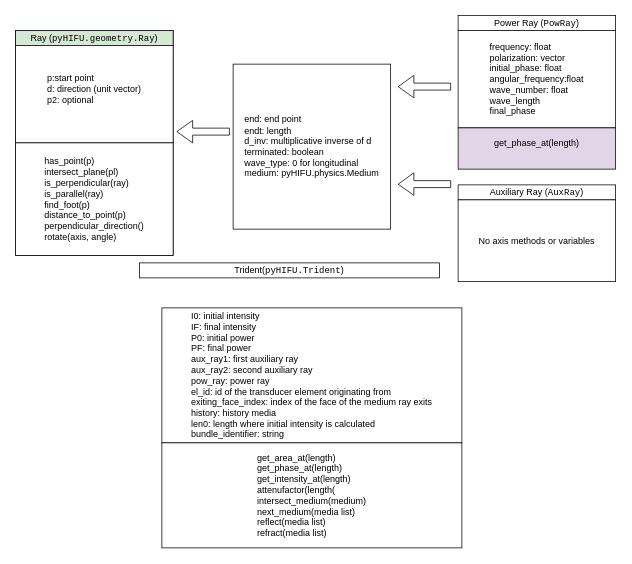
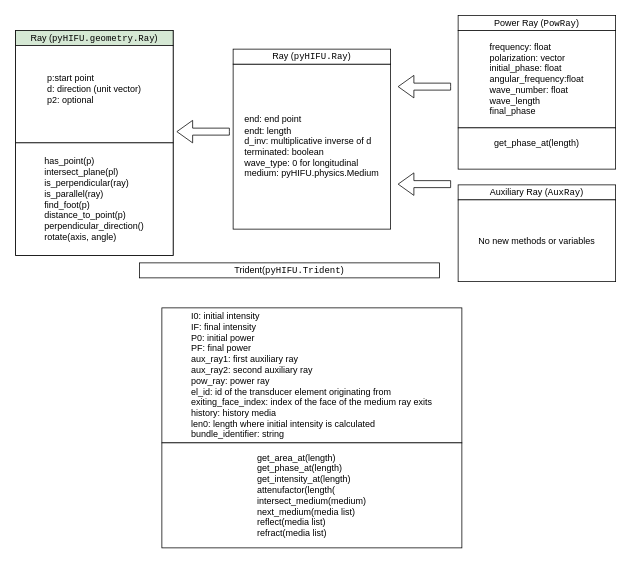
  <mxCell id="0" />
  <mxCell id="1" parent="0" />
  <mxCell id="2" value="" style="rounded=0;whiteSpace=wrap;html=1;" vertex="1" parent="1"><mxGeometry x="20" y="40" width="210" height="300" as="geometry" /></mxCell>
  <mxCell id="3" value="&lt;div align=&quot;left&quot;&gt;end: end point&lt;/div&gt;&lt;div align=&quot;left&quot;&gt;endt: length&lt;/div&gt;&lt;div align=&quot;left&quot;&gt;d_inv: &lt;span&gt;multiplicative inverse of d&lt;/span&gt;&lt;/div&gt;&lt;div align=&quot;left&quot;&gt;&lt;span&gt;terminated: boolean&lt;/span&gt;&lt;/div&gt;&lt;div align=&quot;left&quot;&gt;&lt;span&gt;wave_type: 0 for longitudinal&lt;/span&gt;&lt;/div&gt;&lt;div align=&quot;left&quot;&gt;&lt;span&gt;medium: pyHIFU.physics.Medium&lt;/span&gt;&lt;/div&gt;" style="rounded=0;whiteSpace=wrap;html=1;" vertex="1" parent="1"><mxGeometry x="310" y="85" width="210" height="220" as="geometry" /></mxCell>
  <mxCell id="4" value=" Ray (&lt;font face=&quot;Courier New&quot;&gt;pyHIFU.geometry.Ray&lt;/font&gt;)" style="rounded=0;whiteSpace=wrap;html=1;fillColor=#d5e8d4;" vertex="1" parent="1"><mxGeometry x="20" y="40" width="210" height="20" as="geometry" /></mxCell>
+ <mxCell id="5" value="Ray (&lt;font face=&quot;Courier New&quot;&gt;pyHIFU.Ray&lt;/font&gt;)" style="rounded=0;whiteSpace=wrap;html=1;" vertex="1" parent="1"><mxGeometry x="310" y="65" width="210" height="20" as="geometry" /></mxCell>
  <mxCell id="6" value="Power Ray (&lt;font face=&quot;Courier New&quot;&gt;PowRay&lt;/font&gt;)" style="rounded=0;whiteSpace=wrap;html=1;" vertex="1" parent="1"><mxGeometry x="610" y="20" width="210" height="20" as="geometry" /></mxCell>
  <mxCell id="7" value="" style="html=1;shadow=0;dashed=0;align=center;verticalAlign=middle;shape=mxgraph.arrows2.arrow;dy=0.69;dx=21;flipH=1;notch=0;" vertex="1" parent="1"><mxGeometry x="235" y="160" width="70" height="30" as="geometry" /></mxCell>
  <mxCell id="8" value="" style="html=1;shadow=0;dashed=0;align=center;verticalAlign=middle;shape=mxgraph.arrows2.arrow;dy=0.69;dx=21;flipH=1;notch=0;" vertex="1" parent="1"><mxGeometry x="530" y="100" width="70" height="30" as="geometry" /></mxCell>
  <mxCell id="9" value="Auxiliary Ray (&lt;font face=&quot;Courier New&quot;&gt;AuxRay&lt;/font&gt;)" style="rounded=0;whiteSpace=wrap;html=1;" vertex="1" parent="1"><mxGeometry x="610" y="246" width="210" height="20" as="geometry" /></mxCell>
  <mxCell id="10" value="" style="html=1;shadow=0;dashed=0;align=center;verticalAlign=middle;shape=mxgraph.arrows2.arrow;dy=0.69;dx=21;flipH=1;notch=0;" vertex="1" parent="1"><mxGeometry x="530" y="230" width="70" height="30" as="geometry" /></mxCell>
  <mxCell id="11" value="&lt;div align=&quot;left&quot;&gt;p:start point&lt;br&gt;&lt;/div&gt;&lt;div align=&quot;left&quot;&gt;d: direction (unit vector)&lt;/div&gt;&lt;div align=&quot;left&quot;&gt;p2: optional&lt;/div&gt;&lt;div align=&quot;left&quot;&gt;&lt;br&gt;&lt;/div&gt;" style="rounded=0;whiteSpace=wrap;html=1;" vertex="1" parent="1"><mxGeometry x="20" y="60" width="210" height="130" as="geometry" /></mxCell>
  <mxCell id="12" value="&lt;div align=&quot;left&quot;&gt;has_point(p)&lt;/div&gt;&lt;div align=&quot;left&quot;&gt;intersect_plane(pl)&lt;/div&gt;&lt;div align=&quot;left&quot;&gt;is_perpendicular(ray)&lt;/div&gt;&lt;div align=&quot;left&quot;&gt;is_parallel(ray)&lt;/div&gt;&lt;div align=&quot;left&quot;&gt;find_foot(p)&lt;/div&gt;&lt;div align=&quot;left&quot;&gt;distance_to_point(p)&lt;/div&gt;&lt;div align=&quot;left&quot;&gt;perpendicular_direction()&lt;/div&gt;&lt;div align=&quot;left&quot;&gt;rotate(axis, angle)&lt;br&gt;&lt;/div&gt;" style="rounded=0;whiteSpace=wrap;html=1;" vertex="1" parent="1"><mxGeometry x="20" y="190" width="210" height="150" as="geometry" /></mxCell>
  <mxCell id="13" value="&lt;div align=&quot;left&quot;&gt;frequency: float&lt;/div&gt;&lt;div align=&quot;left&quot;&gt;polarization: vector&lt;/div&gt;&lt;div align=&quot;left&quot;&gt;initial_phase: float&lt;/div&gt;&lt;div align=&quot;left&quot;&gt;angular_frequency:float&lt;/div&gt;&lt;div align=&quot;left&quot;&gt;wave_number: float&lt;/div&gt;&lt;div align=&quot;left&quot;&gt;wave_length&lt;/div&gt;&lt;div align=&quot;left&quot;&gt;final_phase&lt;br&gt;&lt;/div&gt;" style="rounded=0;whiteSpace=wrap;html=1;" vertex="1" parent="1"><mxGeometry x="610" y="40" width="210" height="130" as="geometry" /></mxCell>
- <mxCell id="14" value="&lt;div&gt;get_phase_at(length)&lt;/div&gt;&lt;div&gt;&lt;br&gt;&lt;/div&gt;" style="rounded=0;whiteSpace=wrap;html=1;fillColor=#e1d5e7;" vertex="1" parent="1"><mxGeometry x="610" y="170" width="210" height="55" as="geometry" /></mxCell>
- <mxCell id="15" value="No axis methods or variables" style="rounded=0;whiteSpace=wrap;html=1;" vertex="1" parent="1"><mxGeometry x="610" y="266" width="210" height="109" as="geometry" /></mxCell>
+ <mxCell id="14" value="&lt;div&gt;get_phase_at(length)&lt;/div&gt;&lt;div&gt;&lt;br&gt;&lt;/div&gt;" style="rounded=0;whiteSpace=wrap;html=1;" vertex="1" parent="1"><mxGeometry x="610" y="170" width="210" height="55" as="geometry" /></mxCell>
+ <mxCell id="15" value="No new methods or variables" style="rounded=0;whiteSpace=wrap;html=1;" vertex="1" parent="1"><mxGeometry x="610" y="266" width="210" height="109" as="geometry" /></mxCell>
  <mxCell id="16" value="&lt;div align=&quot;left&quot;&gt;Trident(&lt;font face=&quot;Courier New&quot;&gt;pyHIFU.Trident&lt;/font&gt;)&lt;/div&gt;" style="rounded=0;whiteSpace=wrap;html=1;" vertex="1" parent="1"><mxGeometry x="185" y="350" width="400" height="20" as="geometry" /></mxCell>
  <mxCell id="17" value="&lt;div align=&quot;left&quot;&gt;I0: initial intensity&lt;/div&gt;&lt;div align=&quot;left&quot;&gt;IF: final intensity&lt;/div&gt;&lt;div align=&quot;left&quot;&gt;P0: initial power&lt;/div&gt;&lt;div align=&quot;left&quot;&gt;PF: final power&lt;/div&gt;&lt;div align=&quot;left&quot;&gt;aux_ray1: first auxiliary ray&lt;/div&gt;&lt;div align=&quot;left&quot;&gt;aux_ray2: second auxiliary ray&lt;/div&gt;&lt;div align=&quot;left&quot;&gt;pow_ray: power ray&lt;/div&gt;&lt;div align=&quot;left&quot;&gt;el_id: id of the transducer element originating from&lt;/div&gt;&lt;div align=&quot;left&quot;&gt;exiting_face_index: index of the face of the medium ray exits&lt;/div&gt;&lt;div align=&quot;left&quot;&gt;history: history media&lt;/div&gt;&lt;div align=&quot;left&quot;&gt;len0: length where initial intensity is calculated&lt;/div&gt;&lt;div align=&quot;left&quot;&gt;bundle_identifier: string&lt;br&gt;&lt;/div&gt;" style="rounded=0;whiteSpace=wrap;html=1;" vertex="1" parent="1"><mxGeometry x="215" y="410" width="400" height="180" as="geometry" /></mxCell>
  <mxCell id="18" value="&lt;div align=&quot;left&quot;&gt;get_area_at(length)&lt;/div&gt;&lt;div align=&quot;left&quot;&gt;get_phase_at(length)&lt;/div&gt;&lt;div align=&quot;left&quot;&gt;get_intensity_at(length)&lt;/div&gt;&lt;div align=&quot;left&quot;&gt;attenufactor(length(&lt;br&gt;&lt;/div&gt;&lt;div align=&quot;left&quot;&gt;intersect_medium(medium)&lt;/div&gt;&lt;div align=&quot;left&quot;&gt;next_medium(media list)&lt;br&gt;&lt;/div&gt;&lt;div align=&quot;left&quot;&gt;reflect(media list)&lt;/div&gt;&lt;div align=&quot;left&quot;&gt;refract(media list)&lt;br&gt;&lt;/div&gt;" style="rounded=0;whiteSpace=wrap;html=1;" vertex="1" parent="1"><mxGeometry x="215" y="590" width="400" height="140" as="geometry" /></mxCell>
